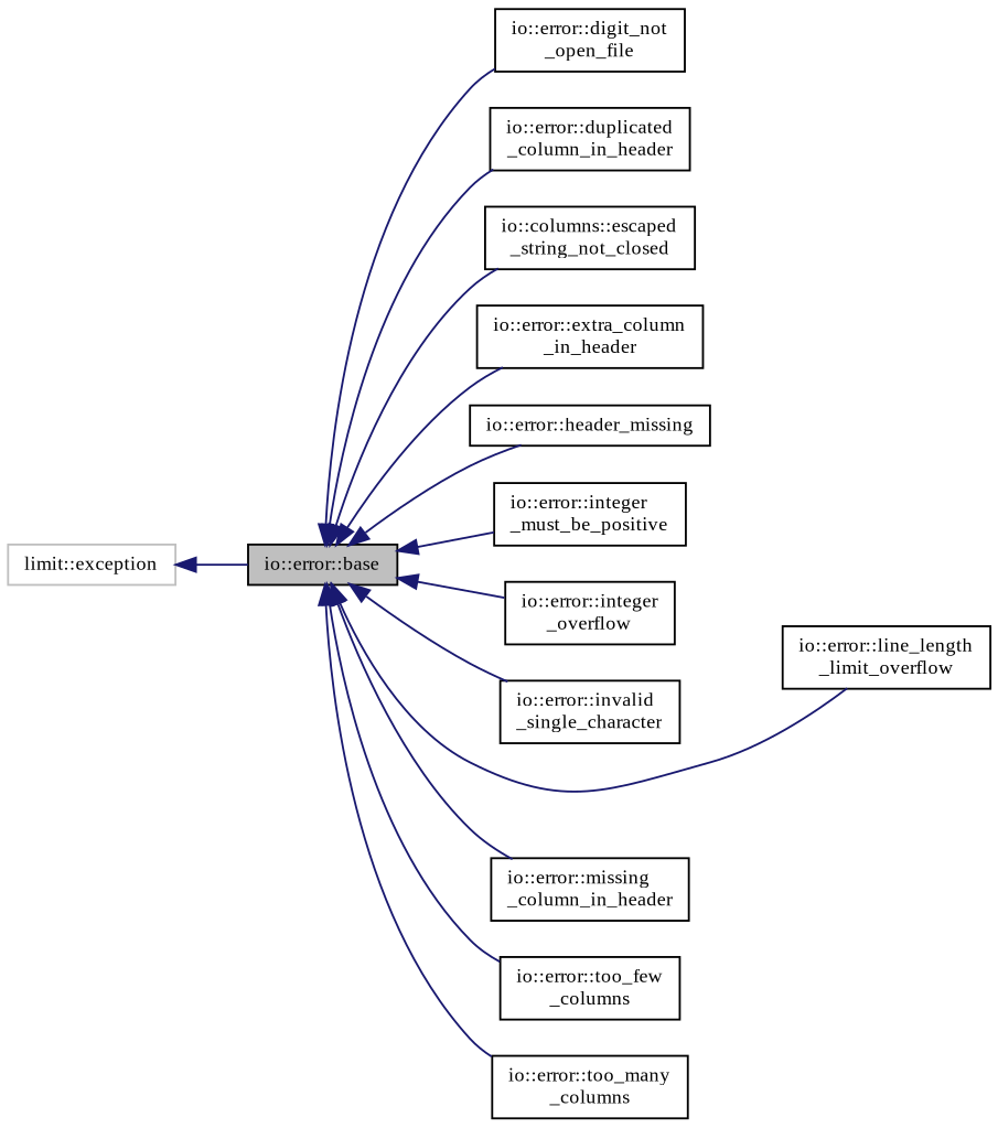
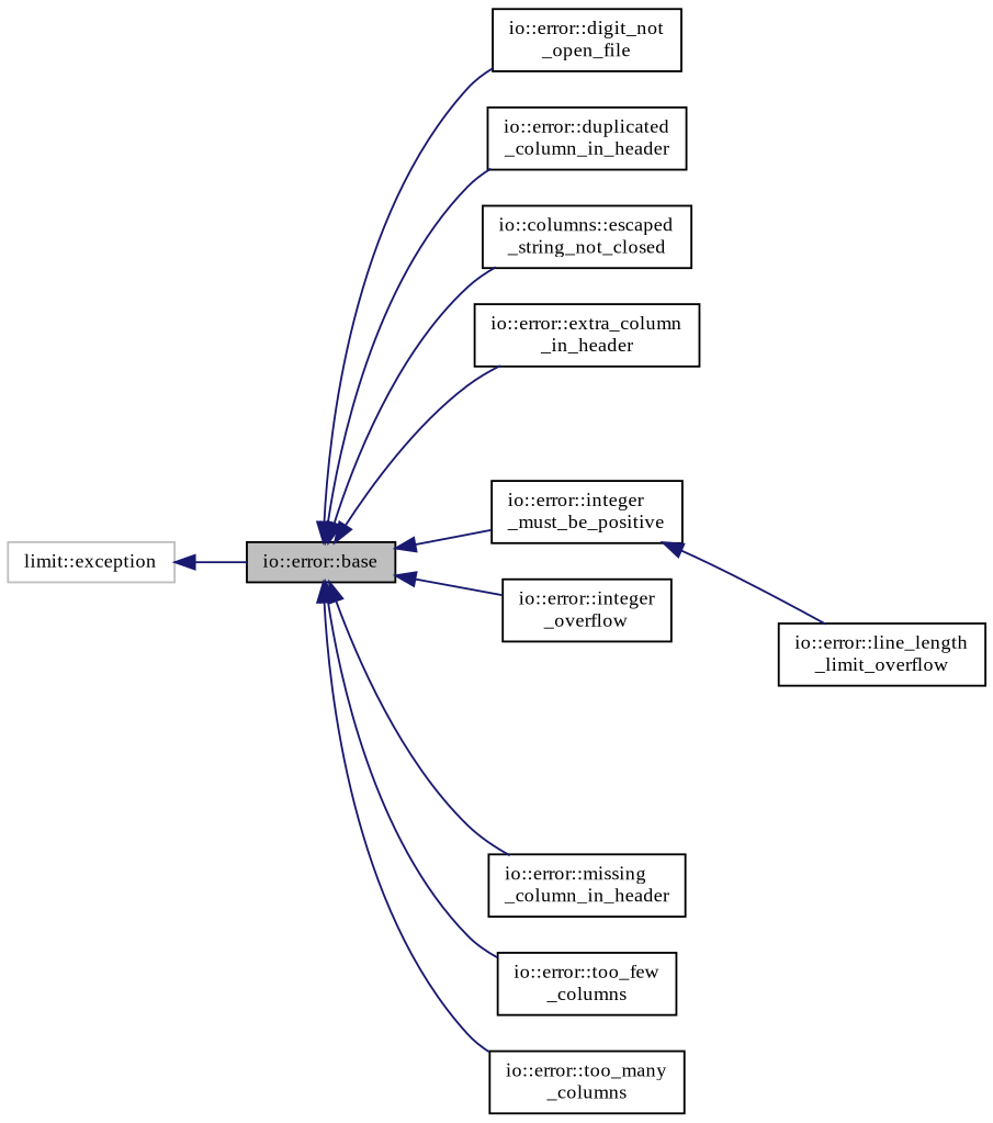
  digraph {
    fontname="Liberation Serif"
    rankdir=LR
    node [color=black fillcolor=white fontname="Liberation Serif" fontsize=10 shape=record style=filled]
    edge [color=midnightblue dir=back fontname="Liberation Serif" fontsize=10 labelfontname=Helvetica labelfontsize=10 style=solid]
    n1 [fillcolor=grey75 fontcolor=black height=0.2 label="io::error::base" width=0.4]
    n2 [height=0.2 label="io::error::digit_not\l_open_file" width=0.4]
    n3 [height=0.2 label="io::error::duplicated\l_column_in_header" width=0.4]
    n4 [height=0.2 label="io::columns::escaped\l_string_not_closed" width=0.4]
    n5 [height=0.2 label="io::error::extra_column\l_in_header" width=0.4]
-   n6 [height=0.2 label="io::error::header_missing" width=0.4]
    n7 [height=0.2 label="io::error::integer\l_must_be_positive" width=0.4]
    n8 [height=0.2 label="io::error::integer\l_overflow" width=0.4]
-   n9 [height=0.2 label="io::error::invalid\l_single_character" width=0.4]
    n10 [height=0.2 label="io::error::line_length\l_limit_overflow" width=0.4]
    n11 [height=0.2 label="io::error::missing\l_column_in_header" width=0.4]
    n12 [height=0.2 label="io::error::too_few\l_columns" width=0.4]
    n13 [height=0.2 label="io::error::too_many\l_columns" width=0.4]
    n14 [color=grey75 height=0.2 label="limit::exception" width=0.4]
    n1 -> n2
    n1 -> n3
    n1 -> n4
    n1 -> n5
-   n1 -> n6
    n1 -> n7
    n1 -> n8
-   n1 -> n9
-   n1 -> n10
+   n7 -> n10
    n1 -> n11
    n1 -> n12
    n1 -> n13
    n14 -> n1
  }
